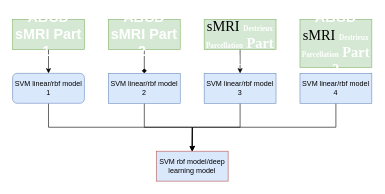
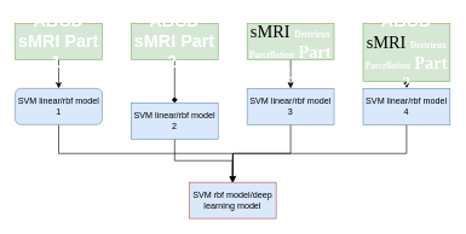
  <mxCell id="0" />
  <mxCell id="1" parent="0" />
  <mxCell id="2" style="edgeStyle=orthogonalEdgeStyle;rounded=0;orthogonalLoop=1;jettySize=auto;html=1;entryX=0.5;entryY=0;entryDx=0;entryDy=0;" edge="1" parent="1" source="3" target="11"><mxGeometry relative="1" as="geometry" /></mxCell>
  <mxCell id="3" value="&lt;p style=&quot;margin-top: 0pt; margin-bottom: 0pt; margin-left: 0in; direction: ltr; unicode-bidi: embed; word-break: normal;&quot;&gt;&lt;span style=&quot;font-size:18.0pt;&lt;br/&gt;font-family:等线;mso-ascii-font-family:等线;mso-fareast-font-family:等线;mso-bidi-font-family:&lt;br/&gt;+mn-cs;mso-ascii-theme-font:minor-latin;mso-fareast-theme-font:minor-fareast;&lt;br/&gt;mso-bidi-theme-font:minor-bidi;color:white;mso-color-index:14;mso-font-kerning:&lt;br/&gt;12.0pt;language:en-US;font-weight:bold;mso-style-textfill-type:solid;&lt;br/&gt;mso-style-textfill-fill-themecolor:light1;mso-style-textfill-fill-color:white;&lt;br/&gt;mso-style-textfill-fill-alpha:100.0%&quot;&gt;ABCD &lt;/span&gt;&lt;span style=&quot;font-size:18.0pt;&lt;br/&gt;font-family:等线;mso-ascii-font-family:等线;mso-fareast-font-family:等线;mso-bidi-font-family:&lt;br/&gt;+mn-cs;mso-ascii-theme-font:minor-latin;mso-fareast-theme-font:minor-fareast;&lt;br/&gt;mso-bidi-theme-font:minor-bidi;color:white;mso-color-index:14;mso-font-kerning:&lt;br/&gt;12.0pt;language:en-US;font-weight:bold;mso-style-textfill-type:solid;&lt;br/&gt;mso-style-textfill-fill-themecolor:light1;mso-style-textfill-fill-color:white;&lt;br/&gt;mso-style-textfill-fill-alpha:100.0%&quot;&gt;sMRI&lt;/span&gt;&lt;span style=&quot;font-size:18.0pt;&lt;br/&gt;font-family:等线;mso-ascii-font-family:等线;mso-fareast-font-family:等线;mso-bidi-font-family:&lt;br/&gt;+mn-cs;mso-ascii-theme-font:minor-latin;mso-fareast-theme-font:minor-fareast;&lt;br/&gt;mso-bidi-theme-font:minor-bidi;color:white;mso-color-index:14;mso-font-kerning:&lt;br/&gt;12.0pt;language:en-US;font-weight:bold;mso-style-textfill-type:solid;&lt;br/&gt;mso-style-textfill-fill-themecolor:light1;mso-style-textfill-fill-color:white;&lt;br/&gt;mso-style-textfill-fill-alpha:100.0%&quot;&gt; Part 1&amp;nbsp;&lt;/span&gt;&lt;/p&gt;" style="rounded=0;whiteSpace=wrap;html=1;fillColor=#d5e8d4;strokeColor=#82b366;" vertex="1" parent="1"><mxGeometry x="20" y="20" width="120" height="50" as="geometry" /></mxCell>
  <mxCell id="4" style="edgeStyle=orthogonalEdgeStyle;rounded=0;orthogonalLoop=1;jettySize=auto;html=1;entryX=0.5;entryY=0;entryDx=0;entryDy=0;endArrow=diamond;" edge="1" parent="1" source="5" target="13"><mxGeometry relative="1" as="geometry" /></mxCell>
  <mxCell id="5" value="&lt;p style=&quot;margin-top: 0pt; margin-bottom: 0pt; margin-left: 0in; direction: ltr; unicode-bidi: embed; word-break: normal;&quot;&gt;&lt;span style=&quot;font-size:18.0pt;&lt;br/&gt;font-family:等线;mso-ascii-font-family:等线;mso-fareast-font-family:等线;mso-bidi-font-family:&lt;br/&gt;+mn-cs;mso-ascii-theme-font:minor-latin;mso-fareast-theme-font:minor-fareast;&lt;br/&gt;mso-bidi-theme-font:minor-bidi;color:white;mso-color-index:14;mso-font-kerning:&lt;br/&gt;12.0pt;language:en-US;font-weight:bold;mso-style-textfill-type:solid;&lt;br/&gt;mso-style-textfill-fill-themecolor:light1;mso-style-textfill-fill-color:white;&lt;br/&gt;mso-style-textfill-fill-alpha:100.0%&quot;&gt;ABCD &lt;/span&gt;&lt;span style=&quot;font-size:18.0pt;&lt;br/&gt;font-family:等线;mso-ascii-font-family:等线;mso-fareast-font-family:等线;mso-bidi-font-family:&lt;br/&gt;+mn-cs;mso-ascii-theme-font:minor-latin;mso-fareast-theme-font:minor-fareast;&lt;br/&gt;mso-bidi-theme-font:minor-bidi;color:white;mso-color-index:14;mso-font-kerning:&lt;br/&gt;12.0pt;language:en-US;font-weight:bold;mso-style-textfill-type:solid;&lt;br/&gt;mso-style-textfill-fill-themecolor:light1;mso-style-textfill-fill-color:white;&lt;br/&gt;mso-style-textfill-fill-alpha:100.0%&quot;&gt;sMRI&lt;/span&gt;&lt;span style=&quot;font-size:18.0pt;&lt;br/&gt;font-family:等线;mso-ascii-font-family:等线;mso-fareast-font-family:等线;mso-bidi-font-family:&lt;br/&gt;+mn-cs;mso-ascii-theme-font:minor-latin;mso-fareast-theme-font:minor-fareast;&lt;br/&gt;mso-bidi-theme-font:minor-bidi;color:white;mso-color-index:14;mso-font-kerning:&lt;br/&gt;12.0pt;language:en-US;font-weight:bold;mso-style-textfill-type:solid;&lt;br/&gt;mso-style-textfill-fill-themecolor:light1;mso-style-textfill-fill-color:white;&lt;br/&gt;mso-style-textfill-fill-alpha:100.0%&quot;&gt; Part 2&amp;nbsp;&lt;/span&gt;&lt;/p&gt;" style="rounded=0;whiteSpace=wrap;html=1;fillColor=#d5e8d4;strokeColor=#82b366;" vertex="1" parent="1"><mxGeometry x="180" y="20" width="120" height="50" as="geometry" /></mxCell>
  <mxCell id="6" style="edgeStyle=orthogonalEdgeStyle;rounded=0;orthogonalLoop=1;jettySize=auto;html=1;entryX=0.5;entryY=0;entryDx=0;entryDy=0;" edge="1" parent="1" source="7" target="15"><mxGeometry relative="1" as="geometry" /></mxCell>
  <mxCell id="7" value="&lt;p style=&quot;margin-top: 0pt; margin-bottom: 0pt; margin-left: 0in; direction: ltr; unicode-bidi: embed; word-break: normal;&quot;&gt;&lt;span style=&quot;font-size:18.0pt;&lt;br/&gt;font-family:等线;mso-ascii-font-family:等线;mso-fareast-font-family:等线;mso-bidi-font-family:&lt;br/&gt;+mn-cs;mso-ascii-theme-font:minor-latin;mso-fareast-theme-font:minor-fareast;&lt;br/&gt;mso-bidi-theme-font:minor-bidi;color:white;mso-color-index:14;mso-font-kerning:&lt;br/&gt;12.0pt;language:fr;font-weight:bold;mso-style-textfill-type:solid;mso-style-textfill-fill-themecolor:&lt;br/&gt;light1;mso-style-textfill-fill-color:white;mso-style-textfill-fill-alpha:100.0%&quot;&gt;ABCD&lt;br/&gt;&lt;/span&gt;&lt;span style=&quot;font-size:18.0pt;font-family:等线;mso-ascii-font-family:等线;&lt;br/&gt;mso-fareast-font-family:等线;mso-bidi-font-family:+mn-cs;mso-ascii-theme-font:&lt;br/&gt;minor-latin;mso-fareast-theme-font:minor-fareast;mso-bidi-theme-font:minor-bidi;&lt;br/&gt;color:white;mso-color-index:14;mso-font-kerning:12.0pt;language:fr;font-weight:&lt;br/&gt;bold;mso-style-textfill-type:solid;mso-style-textfill-fill-themecolor:light1;&lt;br/&gt;mso-style-textfill-fill-color:white;mso-style-textfill-fill-alpha:100.0%&quot;&gt;sMRI&lt;/span&gt;&lt;span style=&quot;font-size:18.0pt;font-family:等线;mso-ascii-font-family:等线;mso-fareast-font-family:&lt;br/&gt;等线;mso-bidi-font-family:+mn-cs;mso-ascii-theme-font:minor-latin;mso-fareast-theme-font:&lt;br/&gt;minor-fareast;mso-bidi-theme-font:minor-bidi;color:white;mso-color-index:14;&lt;br/&gt;mso-font-kerning:12.0pt;language:fr;font-weight:bold;mso-style-textfill-type:&lt;br/&gt;solid;mso-style-textfill-fill-themecolor:light1;mso-style-textfill-fill-color:&lt;br/&gt;white;mso-style-textfill-fill-alpha:100.0%&quot;&gt; &lt;/span&gt;&lt;span style=&quot;font-size:&lt;br/&gt;18.0pt;font-family:等线;mso-ascii-font-family:等线;mso-fareast-font-family:等线;&lt;br/&gt;mso-bidi-font-family:+mn-cs;mso-ascii-theme-font:minor-latin;mso-fareast-theme-font:&lt;br/&gt;minor-fareast;mso-bidi-theme-font:minor-bidi;color:white;mso-color-index:14;&lt;br/&gt;mso-font-kerning:12.0pt;language:fr;font-weight:bold;mso-style-textfill-type:&lt;br/&gt;solid;mso-style-textfill-fill-themecolor:light1;mso-style-textfill-fill-color:&lt;br/&gt;white;mso-style-textfill-fill-alpha:100.0%&quot;&gt;Destrieux&lt;/span&gt;&lt;span style=&quot;font-size:18.0pt;font-family:等线;mso-ascii-font-family:等线;mso-fareast-font-family:&lt;br/&gt;等线;mso-bidi-font-family:+mn-cs;mso-ascii-theme-font:minor-latin;mso-fareast-theme-font:&lt;br/&gt;minor-fareast;mso-bidi-theme-font:minor-bidi;color:white;mso-color-index:14;&lt;br/&gt;mso-font-kerning:12.0pt;language:fr;font-weight:bold;mso-style-textfill-type:&lt;br/&gt;solid;mso-style-textfill-fill-themecolor:light1;mso-style-textfill-fill-color:&lt;br/&gt;white;mso-style-textfill-fill-alpha:100.0%&quot;&gt; &lt;/span&gt;&lt;span style=&quot;font-size:&lt;br/&gt;18.0pt;font-family:等线;mso-ascii-font-family:等线;mso-fareast-font-family:等线;&lt;br/&gt;mso-bidi-font-family:+mn-cs;mso-ascii-theme-font:minor-latin;mso-fareast-theme-font:&lt;br/&gt;minor-fareast;mso-bidi-theme-font:minor-bidi;color:white;mso-color-index:14;&lt;br/&gt;mso-font-kerning:12.0pt;language:fr;font-weight:bold;mso-style-textfill-type:&lt;br/&gt;solid;mso-style-textfill-fill-themecolor:light1;mso-style-textfill-fill-color:&lt;br/&gt;white;mso-style-textfill-fill-alpha:100.0%&quot;&gt;Parcellation&lt;/span&gt;&lt;span style=&quot;font-size:18.0pt;font-family:等线;mso-ascii-font-family:等线;mso-fareast-font-family:&lt;br/&gt;等线;mso-bidi-font-family:+mn-cs;mso-ascii-theme-font:minor-latin;mso-fareast-theme-font:&lt;br/&gt;minor-fareast;mso-bidi-theme-font:minor-bidi;color:white;mso-color-index:14;&lt;br/&gt;mso-font-kerning:12.0pt;language:fr;font-weight:bold;mso-style-textfill-type:&lt;br/&gt;solid;mso-style-textfill-fill-themecolor:light1;mso-style-textfill-fill-color:&lt;br/&gt;white;mso-style-textfill-fill-alpha:100.0%&quot;&gt; Part 1&amp;nbsp;&lt;/span&gt;&lt;/p&gt;" style="rounded=0;whiteSpace=wrap;html=1;fillColor=#d5e8d4;strokeColor=#82b366;" vertex="1" parent="1"><mxGeometry x="340" y="20" width="120" height="50" as="geometry" /></mxCell>
+ <mxCell id="8" style="edgeStyle=orthogonalEdgeStyle;rounded=0;orthogonalLoop=1;jettySize=auto;html=1;entryX=0.5;entryY=0;entryDx=0;entryDy=0;" edge="1" parent="1" source="9" target="17"><mxGeometry relative="1" as="geometry" /></mxCell>
  <mxCell id="9" value="&lt;p style=&quot;margin-top: 0pt; margin-bottom: 0pt; margin-left: 0in; direction: ltr; unicode-bidi: embed; word-break: normal;&quot;&gt;&lt;span style=&quot;font-size:18.0pt;&lt;br/&gt;font-family:等线;mso-ascii-font-family:等线;mso-fareast-font-family:等线;mso-bidi-font-family:&lt;br/&gt;+mn-cs;mso-ascii-theme-font:minor-latin;mso-fareast-theme-font:minor-fareast;&lt;br/&gt;mso-bidi-theme-font:minor-bidi;color:white;mso-color-index:14;mso-font-kerning:&lt;br/&gt;12.0pt;language:fr;font-weight:bold;mso-style-textfill-type:solid;mso-style-textfill-fill-themecolor:&lt;br/&gt;light1;mso-style-textfill-fill-color:white;mso-style-textfill-fill-alpha:100.0%&quot;&gt;ABCD&lt;br/&gt;&lt;/span&gt;&lt;span style=&quot;font-size:18.0pt;font-family:等线;mso-ascii-font-family:等线;&lt;br/&gt;mso-fareast-font-family:等线;mso-bidi-font-family:+mn-cs;mso-ascii-theme-font:&lt;br/&gt;minor-latin;mso-fareast-theme-font:minor-fareast;mso-bidi-theme-font:minor-bidi;&lt;br/&gt;color:white;mso-color-index:14;mso-font-kerning:12.0pt;language:fr;font-weight:&lt;br/&gt;bold;mso-style-textfill-type:solid;mso-style-textfill-fill-themecolor:light1;&lt;br/&gt;mso-style-textfill-fill-color:white;mso-style-textfill-fill-alpha:100.0%&quot;&gt;sMRI&lt;/span&gt;&lt;span style=&quot;font-size:18.0pt;font-family:等线;mso-ascii-font-family:等线;mso-fareast-font-family:&lt;br/&gt;等线;mso-bidi-font-family:+mn-cs;mso-ascii-theme-font:minor-latin;mso-fareast-theme-font:&lt;br/&gt;minor-fareast;mso-bidi-theme-font:minor-bidi;color:white;mso-color-index:14;&lt;br/&gt;mso-font-kerning:12.0pt;language:fr;font-weight:bold;mso-style-textfill-type:&lt;br/&gt;solid;mso-style-textfill-fill-themecolor:light1;mso-style-textfill-fill-color:&lt;br/&gt;white;mso-style-textfill-fill-alpha:100.0%&quot;&gt; &lt;/span&gt;&lt;span style=&quot;font-size:&lt;br/&gt;18.0pt;font-family:等线;mso-ascii-font-family:等线;mso-fareast-font-family:等线;&lt;br/&gt;mso-bidi-font-family:+mn-cs;mso-ascii-theme-font:minor-latin;mso-fareast-theme-font:&lt;br/&gt;minor-fareast;mso-bidi-theme-font:minor-bidi;color:white;mso-color-index:14;&lt;br/&gt;mso-font-kerning:12.0pt;language:fr;font-weight:bold;mso-style-textfill-type:&lt;br/&gt;solid;mso-style-textfill-fill-themecolor:light1;mso-style-textfill-fill-color:&lt;br/&gt;white;mso-style-textfill-fill-alpha:100.0%&quot;&gt;Destrieux&lt;/span&gt;&lt;span style=&quot;font-size:18.0pt;font-family:等线;mso-ascii-font-family:等线;mso-fareast-font-family:&lt;br/&gt;等线;mso-bidi-font-family:+mn-cs;mso-ascii-theme-font:minor-latin;mso-fareast-theme-font:&lt;br/&gt;minor-fareast;mso-bidi-theme-font:minor-bidi;color:white;mso-color-index:14;&lt;br/&gt;mso-font-kerning:12.0pt;language:fr;font-weight:bold;mso-style-textfill-type:&lt;br/&gt;solid;mso-style-textfill-fill-themecolor:light1;mso-style-textfill-fill-color:&lt;br/&gt;white;mso-style-textfill-fill-alpha:100.0%&quot;&gt; &lt;/span&gt;&lt;span style=&quot;font-size:&lt;br/&gt;18.0pt;font-family:等线;mso-ascii-font-family:等线;mso-fareast-font-family:等线;&lt;br/&gt;mso-bidi-font-family:+mn-cs;mso-ascii-theme-font:minor-latin;mso-fareast-theme-font:&lt;br/&gt;minor-fareast;mso-bidi-theme-font:minor-bidi;color:white;mso-color-index:14;&lt;br/&gt;mso-font-kerning:12.0pt;language:fr;font-weight:bold;mso-style-textfill-type:&lt;br/&gt;solid;mso-style-textfill-fill-themecolor:light1;mso-style-textfill-fill-color:&lt;br/&gt;white;mso-style-textfill-fill-alpha:100.0%&quot;&gt;Parcellation&lt;/span&gt;&lt;span style=&quot;font-size:18.0pt;font-family:等线;mso-ascii-font-family:等线;mso-fareast-font-family:&lt;br/&gt;等线;mso-bidi-font-family:+mn-cs;mso-ascii-theme-font:minor-latin;mso-fareast-theme-font:&lt;br/&gt;minor-fareast;mso-bidi-theme-font:minor-bidi;color:white;mso-color-index:14;&lt;br/&gt;mso-font-kerning:12.0pt;language:fr;font-weight:bold;mso-style-textfill-type:&lt;br/&gt;solid;mso-style-textfill-fill-themecolor:light1;mso-style-textfill-fill-color:&lt;br/&gt;white;mso-style-textfill-fill-alpha:100.0%&quot;&gt; Part &lt;/span&gt;&lt;span style=&quot;font-size:18.0pt;font-family:等线;mso-ascii-font-family:等线;mso-fareast-font-family:&lt;br/&gt;等线;mso-bidi-font-family:+mn-cs;mso-ascii-theme-font:minor-latin;mso-fareast-theme-font:&lt;br/&gt;minor-fareast;mso-bidi-theme-font:minor-bidi;color:white;mso-color-index:14;&lt;br/&gt;mso-font-kerning:12.0pt;language:en-US;font-weight:bold;mso-style-textfill-type:&lt;br/&gt;solid;mso-style-textfill-fill-themecolor:light1;mso-style-textfill-fill-color:&lt;br/&gt;white;mso-style-textfill-fill-alpha:100.0%&quot;&gt;2&lt;/span&gt;&lt;span style=&quot;font-size:&lt;br/&gt;18.0pt;font-family:等线;mso-ascii-font-family:等线;mso-fareast-font-family:等线;&lt;br/&gt;mso-bidi-font-family:+mn-cs;mso-ascii-theme-font:minor-latin;mso-fareast-theme-font:&lt;br/&gt;minor-fareast;mso-bidi-theme-font:minor-bidi;color:white;mso-color-index:14;&lt;br/&gt;mso-font-kerning:12.0pt;language:fr;font-weight:bold;mso-style-textfill-type:&lt;br/&gt;solid;mso-style-textfill-fill-themecolor:light1;mso-style-textfill-fill-color:&lt;br/&gt;white;mso-style-textfill-fill-alpha:100.0%&quot;&gt; &lt;/span&gt;&lt;/p&gt;" style="rounded=0;whiteSpace=wrap;html=1;fillColor=#d5e8d4;strokeColor=#82b366;" vertex="1" parent="1"><mxGeometry x="500" y="20" width="120" height="80" as="geometry" /></mxCell>
  <mxCell id="10" style="edgeStyle=orthogonalEdgeStyle;rounded=0;orthogonalLoop=1;jettySize=auto;html=1;entryX=0.5;entryY=0;entryDx=0;entryDy=0;exitX=0.5;exitY=1;exitDx=0;exitDy=0;" edge="1" parent="1" source="11" target="18"><mxGeometry relative="1" as="geometry" /></mxCell>
  <mxCell id="11" value="&lt;p style=&quot;margin-top: 0pt; margin-bottom: 0pt; margin-left: 0in; direction: ltr; unicode-bidi: embed; word-break: normal;&quot;&gt;&lt;span&gt;SVM linear/&lt;/span&gt;&lt;span&gt;rbf&lt;/span&gt;&lt;span&gt; model 1&lt;/span&gt;&lt;/p&gt;" style="whiteSpace=wrap;html=1;fillColor=#dae8fc;strokeColor=#6c8ebf;rounded=1;" vertex="1" parent="1"><mxGeometry x="20" y="110" width="120" height="50" as="geometry" /></mxCell>
  <mxCell id="12" style="edgeStyle=orthogonalEdgeStyle;rounded=0;orthogonalLoop=1;jettySize=auto;html=1;entryX=0.5;entryY=0;entryDx=0;entryDy=0;" edge="1" parent="1" source="13" target="18"><mxGeometry relative="1" as="geometry" /></mxCell>
- <mxCell id="13" value="&lt;p style=&quot;margin-top: 0pt; margin-bottom: 0pt; margin-left: 0in; direction: ltr; unicode-bidi: embed; word-break: normal;&quot;&gt;&lt;span&gt;SVM linear/&lt;/span&gt;&lt;span&gt;rbf&lt;/span&gt;&lt;span&gt; model 2&lt;/span&gt;&lt;/p&gt;" style="rounded=0;whiteSpace=wrap;html=1;fillColor=#dae8fc;strokeColor=#6c8ebf;" vertex="1" parent="1"><mxGeometry x="180" y="110" width="120" height="50" as="geometry" /></mxCell>
+ <mxCell id="13" value="&lt;p style=&quot;margin-top: 0pt; margin-bottom: 0pt; margin-left: 0in; direction: ltr; unicode-bidi: embed; word-break: normal;&quot;&gt;&lt;span&gt;SVM linear/&lt;/span&gt;&lt;span&gt;rbf&lt;/span&gt;&lt;span&gt; model 2&lt;/span&gt;&lt;/p&gt;" style="rounded=0;whiteSpace=wrap;html=1;fillColor=#dae8fc;strokeColor=#6c8ebf;" vertex="1" parent="1"><mxGeometry x="180" y="130" width="120" height="50" as="geometry" /></mxCell>
  <mxCell id="14" style="edgeStyle=orthogonalEdgeStyle;rounded=0;orthogonalLoop=1;jettySize=auto;html=1;exitX=0.5;exitY=1;exitDx=0;exitDy=0;" edge="1" parent="1" source="15"><mxGeometry relative="1" as="geometry"><mxPoint x="320" y="240" as="targetPoint" /></mxGeometry></mxCell>
  <mxCell id="15" value="&lt;p style=&quot;margin-top: 0pt; margin-bottom: 0pt; margin-left: 0in; direction: ltr; unicode-bidi: embed; word-break: normal;&quot;&gt;&lt;span&gt;SVM linear/&lt;/span&gt;&lt;span&gt;rbf&lt;/span&gt;&lt;span&gt; model 3&lt;/span&gt;&lt;/p&gt;" style="rounded=0;whiteSpace=wrap;html=1;fillColor=#dae8fc;strokeColor=#6c8ebf;" vertex="1" parent="1"><mxGeometry x="340" y="110" width="120" height="50" as="geometry" /></mxCell>
  <mxCell id="16" style="edgeStyle=orthogonalEdgeStyle;rounded=0;orthogonalLoop=1;jettySize=auto;html=1;exitX=0.5;exitY=1;exitDx=0;exitDy=0;" edge="1" parent="1" source="17"><mxGeometry relative="1" as="geometry"><mxPoint x="320" y="240" as="targetPoint" /></mxGeometry></mxCell>
  <mxCell id="17" value="&lt;p style=&quot;margin-top: 0pt; margin-bottom: 0pt; margin-left: 0in; direction: ltr; unicode-bidi: embed; word-break: normal;&quot;&gt;&lt;span&gt;SVM linear/&lt;/span&gt;&lt;span&gt;rbf&lt;/span&gt;&lt;span&gt; model 4&lt;/span&gt;&lt;/p&gt;" style="rounded=0;whiteSpace=wrap;html=1;fillColor=#dae8fc;strokeColor=#6c8ebf;" vertex="1" parent="1"><mxGeometry x="500" y="110" width="120" height="50" as="geometry" /></mxCell>
  <mxCell id="18" value="&lt;p style=&quot;margin-top: 0pt; margin-bottom: 0pt; margin-left: 0in; direction: ltr; unicode-bidi: embed; word-break: normal;&quot;&gt;&lt;span&gt;SVM &lt;/span&gt;&lt;span&gt;rbf&lt;/span&gt;&lt;span&gt; model/deep learning model&lt;/span&gt;&lt;/p&gt;" style="rounded=0;whiteSpace=wrap;html=1;fillColor=#dae8fc;strokeColor=#b85450;" vertex="1" parent="1"><mxGeometry x="260" y="240" width="120" height="50" as="geometry" /></mxCell>
